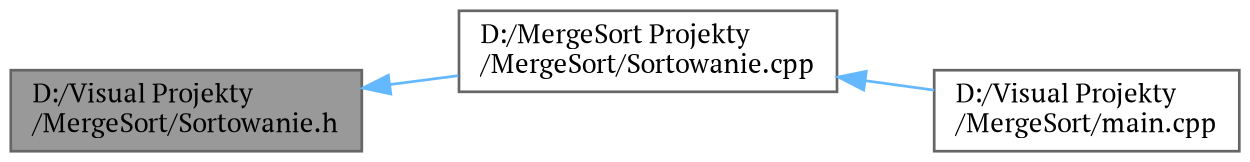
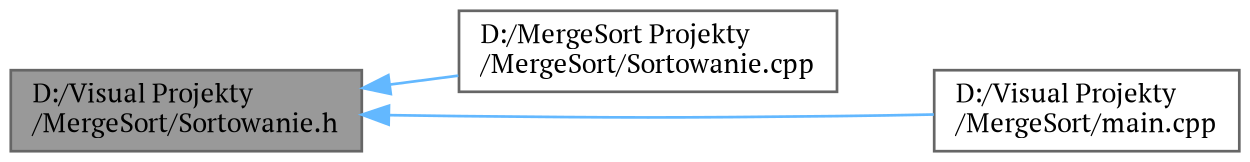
  digraph {
    fontname="PT Serif"
    rankdir=LR
    node [color=grey40 fillcolor=white fontname="PT Serif" fontsize=10 shape=box style=filled]
    edge [color=steelblue1 dir=back fontname="PT Serif" fontsize=10 labelfontname=Helvetica labelfontsize=10 style=solid]
    n1 [color=gray40 fillcolor=grey60 fontcolor=black height=0.2 label="D:/Visual Projekty\l/MergeSort/Sortowanie.h" width=0.4]
    n2 [height=0.2 label="D:/MergeSort Projekty\l/MergeSort/Sortowanie.cpp" width=0.4]
    n3 [height=0.2 label="D:/Visual Projekty\l/MergeSort/main.cpp" width=0.4]
    n1 -> n2
-   n2 -> n3
+   n1 -> n3
  }
